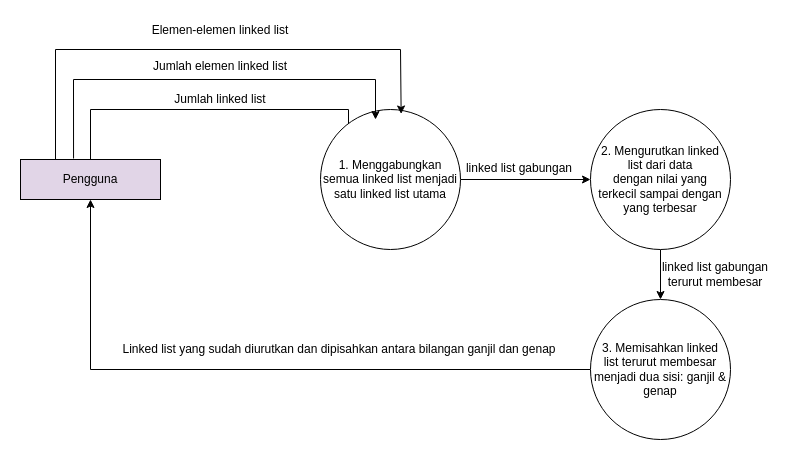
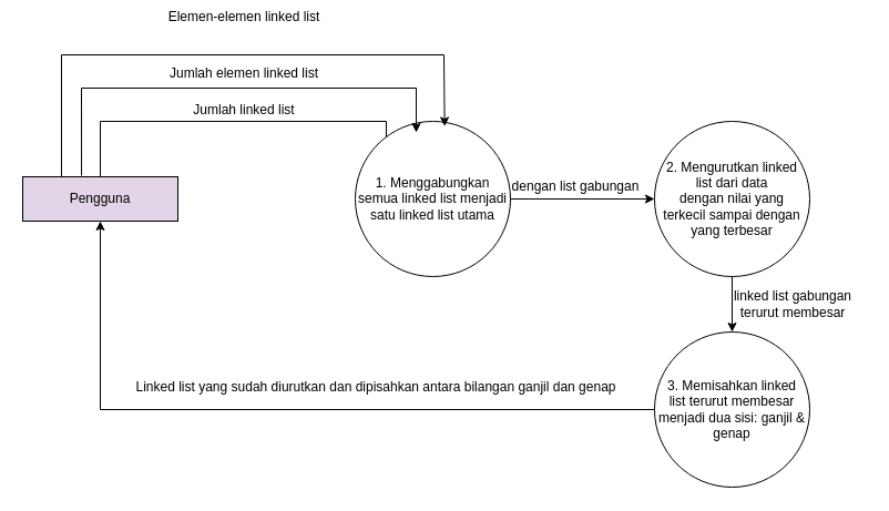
  <mxCell id="0" />
  <mxCell id="1" parent="0" />
  <mxCell id="2" style="edgeStyle=orthogonalEdgeStyle;rounded=0;orthogonalLoop=1;jettySize=auto;html=1;exitX=0.5;exitY=0;exitDx=0;exitDy=0;entryX=0;entryY=0;entryDx=0;entryDy=0;" parent="1" source="3" target="5" edge="1"><mxGeometry relative="1" as="geometry"><Array as="points"><mxPoint x="90" y="109" /><mxPoint x="348" y="109" /></Array></mxGeometry></mxCell>
  <mxCell id="3" value="Pengguna" style="rounded=0;whiteSpace=wrap;html=1;fillColor=#e1d5e7;" parent="1" vertex="1"><mxGeometry x="20" y="159" width="140" height="40" as="geometry" /></mxCell>
  <mxCell id="4" style="edgeStyle=orthogonalEdgeStyle;rounded=0;orthogonalLoop=1;jettySize=auto;html=1;exitX=1;exitY=0.5;exitDx=0;exitDy=0;entryX=0;entryY=0.5;entryDx=0;entryDy=0;" edge="1" parent="1" source="5" target="13"><mxGeometry relative="1" as="geometry" /></mxCell>
  <mxCell id="5" value="1. Menggabungkan semua linked list menjadi satu linked list utama" style="ellipse;whiteSpace=wrap;html=1;aspect=fixed;" parent="1" vertex="1"><mxGeometry x="320" y="109" width="140" height="140" as="geometry" /></mxCell>
  <mxCell id="6" value="Jumlah linked list" style="text;html=1;align=center;verticalAlign=middle;whiteSpace=wrap;rounded=0;" parent="1" vertex="1"><mxGeometry x="90" y="89" width="260" height="20" as="geometry" /></mxCell>
  <mxCell id="7" value="" style="endArrow=classic;html=1;rounded=0;exitX=0.379;exitY=-0.025;exitDx=0;exitDy=0;exitPerimeter=0;" parent="1" source="3" edge="1"><mxGeometry width="50" height="50" relative="1" as="geometry"><mxPoint x="260" y="219" as="sourcePoint" /><mxPoint x="375" y="119" as="targetPoint" /><Array as="points"><mxPoint x="73" y="79" /><mxPoint x="375" y="79" /></Array></mxGeometry></mxCell>
  <mxCell id="8" value="Jumlah elemen linked list" style="text;html=1;align=center;verticalAlign=middle;whiteSpace=wrap;rounded=0;" parent="1" vertex="1"><mxGeometry x="90" y="56" width="260" height="20" as="geometry" /></mxCell>
  <mxCell id="9" value="" style="endArrow=classic;html=1;rounded=0;exitX=0.25;exitY=0;exitDx=0;exitDy=0;entryX=0.576;entryY=0.032;entryDx=0;entryDy=0;entryPerimeter=0;" parent="1" source="3" target="5" edge="1"><mxGeometry width="50" height="50" relative="1" as="geometry"><mxPoint x="83" y="168" as="sourcePoint" /><mxPoint x="385" y="128" as="targetPoint" /><Array as="points"><mxPoint x="55" y="49" /><mxPoint x="400" y="49" /></Array></mxGeometry></mxCell>
- <mxCell id="10" value="Elemen-elemen linked list" style="text;html=1;align=center;verticalAlign=middle;whiteSpace=wrap;rounded=0;" parent="1" vertex="1"><mxGeometry x="90" y="20" width="260" height="20" as="geometry" /></mxCell>
+ <mxCell id="10" value="Elemen-elemen linked list" style="text;html=1;align=center;verticalAlign=middle;whiteSpace=wrap;rounded=0;" parent="1" vertex="1"><mxGeometry x="90" y="5" width="260" height="20" as="geometry" /></mxCell>
  <mxCell id="11" value="Linked list yang sudah diurutkan dan dipisahkan antara bilangan ganjil dan genap" style="text;html=1;align=center;verticalAlign=middle;whiteSpace=wrap;rounded=0;" parent="1" vertex="1"><mxGeometry x="114" y="339" width="450" height="20" as="geometry" /></mxCell>
  <mxCell id="12" style="edgeStyle=orthogonalEdgeStyle;rounded=0;orthogonalLoop=1;jettySize=auto;html=1;exitX=0.5;exitY=1;exitDx=0;exitDy=0;entryX=0.5;entryY=0;entryDx=0;entryDy=0;" edge="1" parent="1" source="13" target="16"><mxGeometry relative="1" as="geometry" /></mxCell>
  <mxCell id="13" value="2. Mengurutkan linked &lt;br&gt;list dari data &lt;br&gt;dengan nilai yang &lt;br&gt;terkecil sampai dengan yang terbesar" style="ellipse;whiteSpace=wrap;html=1;aspect=fixed;" vertex="1" parent="1"><mxGeometry x="590" y="109" width="140" height="140" as="geometry" /></mxCell>
- <mxCell id="14" value="linked list gabungan" style="text;html=1;align=center;verticalAlign=middle;whiteSpace=wrap;rounded=0;" vertex="1" parent="1"><mxGeometry x="414" y="158" width="210" height="20" as="geometry" /></mxCell>
+ <mxCell id="14" value="dengan list gabungan" style="text;html=1;align=center;verticalAlign=middle;whiteSpace=wrap;rounded=0;" vertex="1" parent="1"><mxGeometry x="414" y="158" width="210" height="20" as="geometry" /></mxCell>
  <mxCell id="15" style="edgeStyle=orthogonalEdgeStyle;rounded=0;orthogonalLoop=1;jettySize=auto;html=1;exitX=0;exitY=0.5;exitDx=0;exitDy=0;entryX=0.5;entryY=1;entryDx=0;entryDy=0;" edge="1" parent="1" source="16" target="3"><mxGeometry relative="1" as="geometry" /></mxCell>
  <mxCell id="16" value="3. Memisahkan linked &lt;br&gt;list terurut membesar menjadi dua sisi: ganjil &amp;amp; genap" style="ellipse;whiteSpace=wrap;html=1;aspect=fixed;" vertex="1" parent="1"><mxGeometry x="590" y="299" width="140" height="140" as="geometry" /></mxCell>
  <mxCell id="17" value="linked list gabungan terurut membesar" style="text;html=1;align=center;verticalAlign=middle;whiteSpace=wrap;rounded=0;" vertex="1" parent="1"><mxGeometry x="650" y="264" width="130" height="20" as="geometry" /></mxCell>
